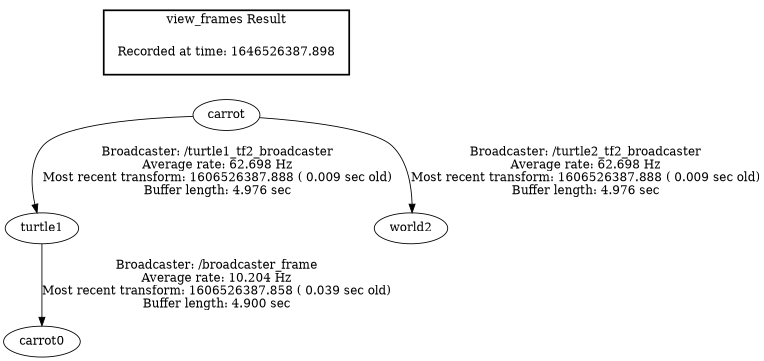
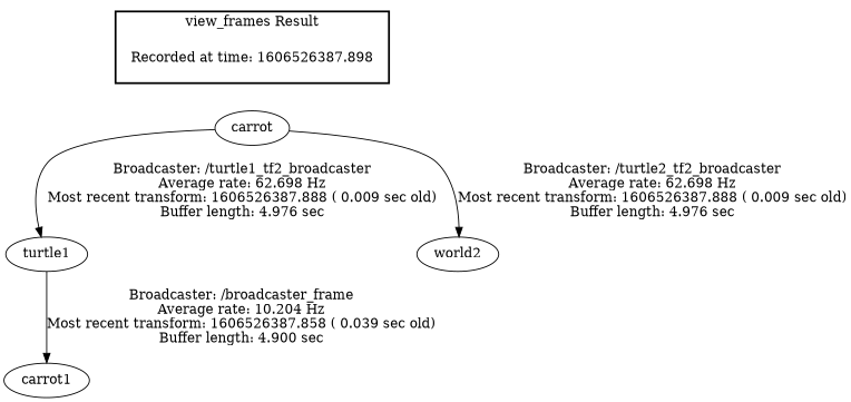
  digraph {
-   "Recorded at time: 1606526387.898" [shape=plaintext label="Recorded at time: 1646526387.898"]
+   "Recorded at time: 1606526387.898" [shape=plaintext]
    n2 [label=carrot]
    turtle1
    n4 [label=world2]
-   carrot1 [label=carrot0]
+   carrot1
    subgraph cluster_1 {
      color=black
      label="view_frames Result"
      style=bold
      "Recorded at time: 1606526387.898"
    }
    "Recorded at time: 1606526387.898" -> n2 [style=invis]
    n2 -> turtle1 [label="Broadcaster: /turtle1_tf2_broadcaster\nAverage rate: 62.698 Hz\nMost recent transform: 1606526387.888 ( 0.009 sec old)\nBuffer length: 4.976 sec\n"]
    n2 -> n4 [label="Broadcaster: /turtle2_tf2_broadcaster\nAverage rate: 62.698 Hz\nMost recent transform: 1606526387.888 ( 0.009 sec old)\nBuffer length: 4.976 sec\n"]
    turtle1 -> carrot1 [label="Broadcaster: /broadcaster_frame\nAverage rate: 10.204 Hz\nMost recent transform: 1606526387.858 ( 0.039 sec old)\nBuffer length: 4.900 sec\n"]
  }
